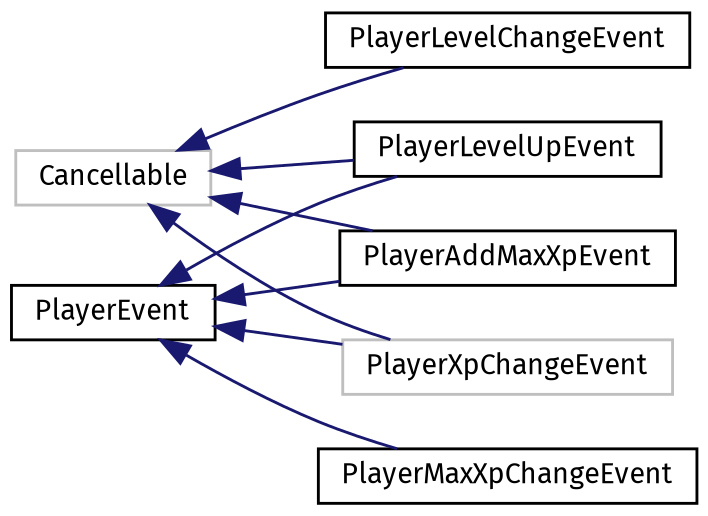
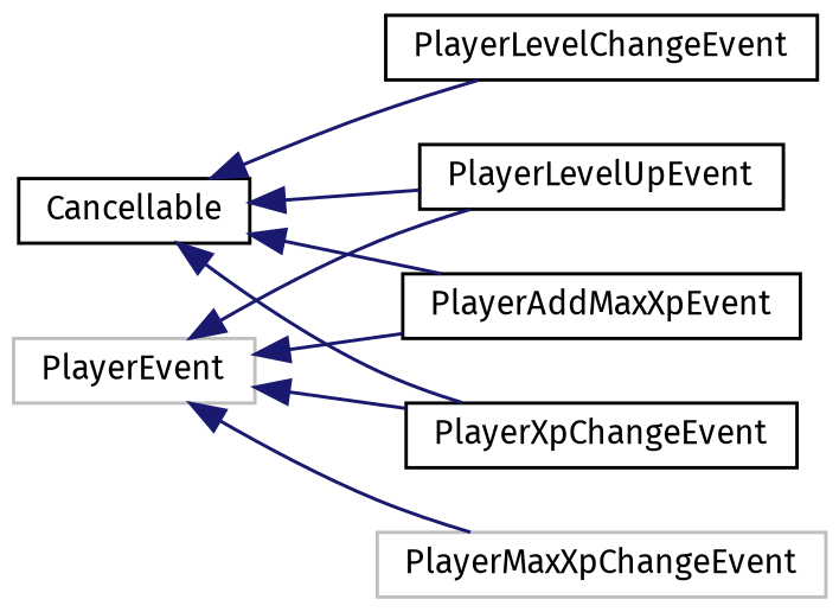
  digraph {
    fontname="Fira Sans"
    rankdir=LR
    node [color=black fillcolor=white fontname="Fira Sans" fontsize=10 shape=record style=filled]
    edge [color=midnightblue dir=back fontname="Fira Sans" fontsize=10 labelfontname=Helvetica labelfontsize=10 style=solid]
-   n1 [color=grey75 height=0.2 label=Cancellable width=0.4]
+   n1 [height=0.2 label=Cancellable width=0.4]
    n2 [height=0.2 label=PlayerLevelChangeEvent width=0.4]
    n3 [height=0.2 label=PlayerLevelUpEvent width=0.4]
    n4 [height=0.2 label=PlayerAddMaxXpEvent width=0.4]
-   n5 [color=grey75 height=0.2 label=PlayerXpChangeEvent width=0.4]
-   n6 [height=0.2 label=PlayerMaxXpChangeEvent width=0.4]
-   n7 [height=0.2 label=PlayerEvent width=0.4]
+   n5 [height=0.2 label=PlayerXpChangeEvent width=0.4]
+   n6 [color=grey75 height=0.2 label=PlayerMaxXpChangeEvent width=0.4]
+   n7 [color=grey75 height=0.2 label=PlayerEvent width=0.4]
    n1 -> n2
    n1 -> n3
    n1 -> n4
    n1 -> n5
    n7 -> n3
    n7 -> n4
    n7 -> n5
    n7 -> n6
  }
